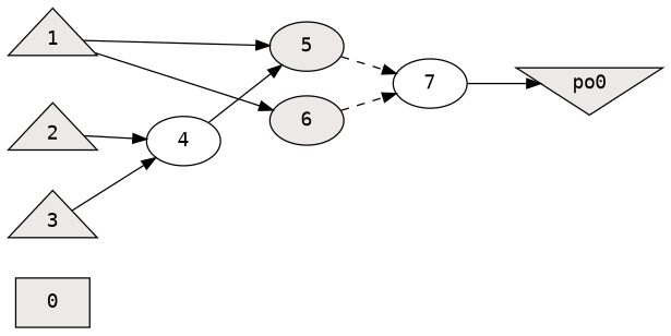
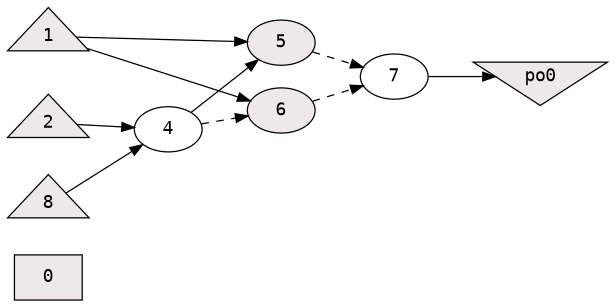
  digraph {
    fontname="DejaVu Sans Mono"
    rankdir=LR
    node [fillcolor=snow2 fontname="DejaVu Sans Mono" shape=ellipse style=filled]
    edge [fontname="DejaVu Sans Mono" style=solid]
    n1 [label=0 shape=box]
    n2 [label=1 shape=triangle]
    n3 [label=2 shape=triangle]
-   n4 [label=3 shape=triangle]
+   n4 [label=8 shape=triangle]
    n5 [fillcolor=white label=4]
    n6 [label=5]
    n7 [label=6]
    n8 [fillcolor=white label=7]
    po0 [shape=invtriangle]
    subgraph sub_1 {
      rank=same
      n1
      n2
      n3
      n4
    }
    subgraph sub_2 {
      rank=same
      n5
    }
    subgraph sub_3 {
      rank=same
      n6
      n7
    }
    subgraph sub_4 {
      rank=same
      n8
    }
    subgraph sub_5 {
      rank=same
      po0
    }
    n2 -> n6
    n2 -> n7
    n3 -> n5
    n4 -> n5
    n5 -> n6
+   n5 -> n7 [style=dashed]
    n6 -> n8 [style=dashed]
    n7 -> n8 [style=dashed]
    n8 -> po0
  }
